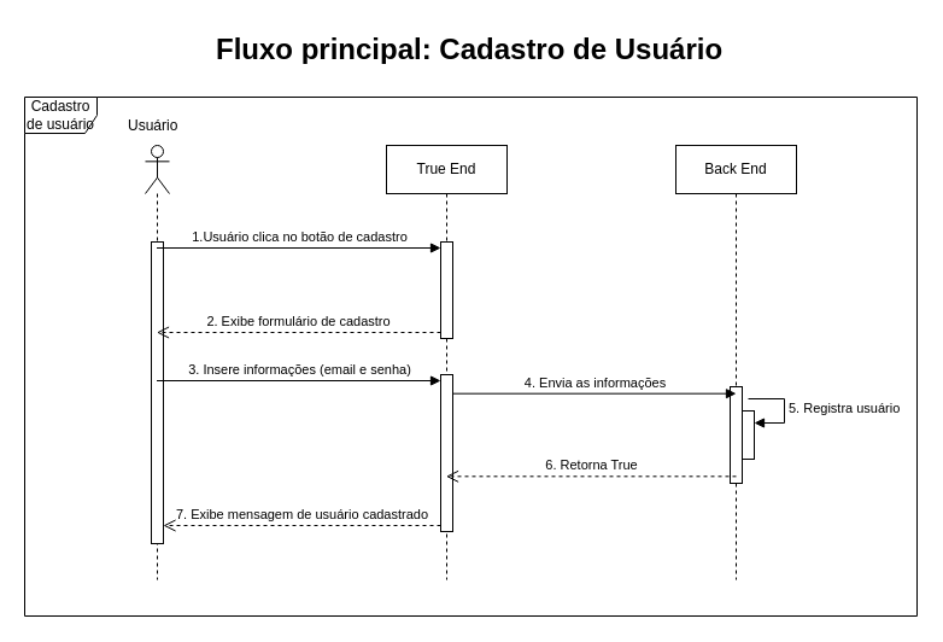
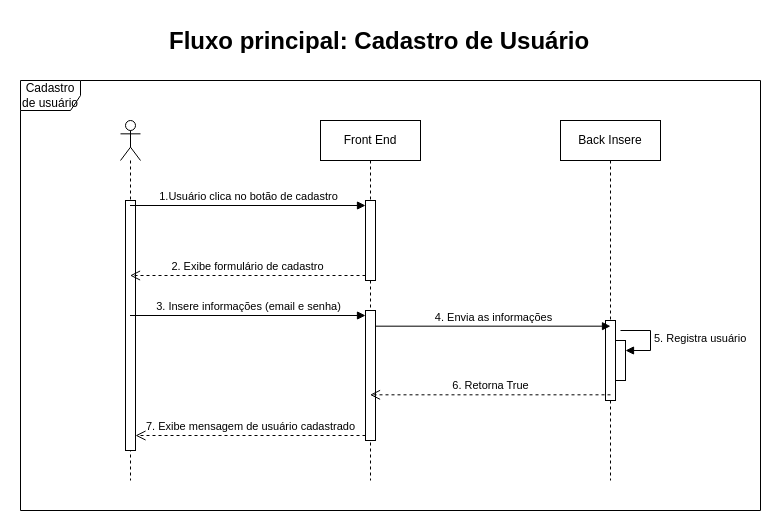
  <mxCell id="0" />
  <mxCell id="1" parent="0" />
  <mxCell id="2" value="Cadastro de usuário" style="shape=umlFrame;whiteSpace=wrap;html=1;pointerEvents=0;" vertex="1" parent="1"><mxGeometry x="20" y="80" width="740" height="430" as="geometry" /></mxCell>
  <mxCell id="3" value="" style="shape=umlLifeline;perimeter=lifelinePerimeter;whiteSpace=wrap;html=1;container=1;dropTarget=0;collapsible=0;recursiveResize=0;outlineConnect=0;portConstraint=eastwest;newEdgeStyle={&quot;curved&quot;:0,&quot;rounded&quot;:0};participant=umlActor;" vertex="1" parent="1"><mxGeometry x="120" y="120" width="20" height="360" as="geometry" /></mxCell>
  <mxCell id="4" value="" style="html=1;points=[[0,0,0,0,5],[0,1,0,0,-5],[1,0,0,0,5],[1,1,0,0,-5]];perimeter=orthogonalPerimeter;outlineConnect=0;targetShapes=umlLifeline;portConstraint=eastwest;newEdgeStyle={&quot;curved&quot;:0,&quot;rounded&quot;:0};" vertex="1" parent="3"><mxGeometry x="5" y="80" width="10" height="250" as="geometry" /></mxCell>
- <mxCell id="5" value="True End" style="shape=umlLifeline;perimeter=lifelinePerimeter;whiteSpace=wrap;html=1;container=1;dropTarget=0;collapsible=0;recursiveResize=0;outlineConnect=0;portConstraint=eastwest;newEdgeStyle={&quot;curved&quot;:0,&quot;rounded&quot;:0};" vertex="1" parent="1"><mxGeometry x="320" y="120" width="100" height="360" as="geometry" /></mxCell>
+ <mxCell id="5" value="Front End" style="shape=umlLifeline;perimeter=lifelinePerimeter;whiteSpace=wrap;html=1;container=1;dropTarget=0;collapsible=0;recursiveResize=0;outlineConnect=0;portConstraint=eastwest;newEdgeStyle={&quot;curved&quot;:0,&quot;rounded&quot;:0};" vertex="1" parent="1"><mxGeometry x="320" y="120" width="100" height="360" as="geometry" /></mxCell>
  <mxCell id="6" value="" style="html=1;points=[[0,0,0,0,5],[0,1,0,0,-5],[1,0,0,0,5],[1,1,0,0,-5]];perimeter=orthogonalPerimeter;outlineConnect=0;targetShapes=umlLifeline;portConstraint=eastwest;newEdgeStyle={&quot;curved&quot;:0,&quot;rounded&quot;:0};" vertex="1" parent="5"><mxGeometry x="45" y="80" width="10" height="80" as="geometry" /></mxCell>
  <mxCell id="7" value="" style="html=1;points=[[0,0,0,0,5],[0,1,0,0,-5],[1,0,0,0,5],[1,1,0,0,-5]];perimeter=orthogonalPerimeter;outlineConnect=0;targetShapes=umlLifeline;portConstraint=eastwest;newEdgeStyle={&quot;curved&quot;:0,&quot;rounded&quot;:0};" vertex="1" parent="5"><mxGeometry x="45" y="190" width="10" height="130" as="geometry" /></mxCell>
- <mxCell id="8" value="Back End" style="shape=umlLifeline;perimeter=lifelinePerimeter;whiteSpace=wrap;html=1;container=1;dropTarget=0;collapsible=0;recursiveResize=0;outlineConnect=0;portConstraint=eastwest;newEdgeStyle={&quot;curved&quot;:0,&quot;rounded&quot;:0};" vertex="1" parent="1"><mxGeometry x="560" y="120" width="100" height="360" as="geometry" /></mxCell>
+ <mxCell id="8" value="Back Insere" style="shape=umlLifeline;perimeter=lifelinePerimeter;whiteSpace=wrap;html=1;container=1;dropTarget=0;collapsible=0;recursiveResize=0;outlineConnect=0;portConstraint=eastwest;newEdgeStyle={&quot;curved&quot;:0,&quot;rounded&quot;:0};" vertex="1" parent="1"><mxGeometry x="560" y="120" width="100" height="360" as="geometry" /></mxCell>
  <mxCell id="9" style="edgeStyle=orthogonalEdgeStyle;rounded=0;orthogonalLoop=1;jettySize=auto;html=1;curved=0;exitX=0;exitY=0;exitDx=0;exitDy=5;exitPerimeter=0;" edge="1" parent="8" source="10"><mxGeometry relative="1" as="geometry"><mxPoint x="45.333" y="204.667" as="targetPoint" /></mxGeometry></mxCell>
  <mxCell id="10" value="" style="html=1;points=[[0,0,0,0,5],[0,1,0,0,-5],[1,0,0,0,5],[1,1,0,0,-5]];perimeter=orthogonalPerimeter;outlineConnect=0;targetShapes=umlLifeline;portConstraint=eastwest;newEdgeStyle={&quot;curved&quot;:0,&quot;rounded&quot;:0};" vertex="1" parent="8"><mxGeometry x="45" y="200" width="10" height="80" as="geometry" /></mxCell>
  <mxCell id="11" value="" style="html=1;points=[[0,0,0,0,5],[0,1,0,0,-5],[1,0,0,0,5],[1,1,0,0,-5]];perimeter=orthogonalPerimeter;outlineConnect=0;targetShapes=umlLifeline;portConstraint=eastwest;newEdgeStyle={&quot;curved&quot;:0,&quot;rounded&quot;:0};" vertex="1" parent="8"><mxGeometry x="55" y="220" width="10" height="40" as="geometry" /></mxCell>
  <mxCell id="12" value="5. Registra usuário" style="html=1;align=left;spacingLeft=2;endArrow=block;rounded=0;edgeStyle=orthogonalEdgeStyle;curved=0;rounded=0;" edge="1" target="11" parent="8"><mxGeometry relative="1" as="geometry"><mxPoint x="60" y="210" as="sourcePoint" /><Array as="points"><mxPoint x="90" y="230" /></Array></mxGeometry></mxCell>
  <mxCell id="13" value="1.Usuário clica no botão de cadastro" style="html=1;verticalAlign=bottom;endArrow=block;curved=0;rounded=0;entryX=0;entryY=0;entryDx=0;entryDy=5;entryPerimeter=0;" edge="1" target="6" parent="1" source="3"><mxGeometry relative="1" as="geometry"><mxPoint x="135" y="205" as="sourcePoint" /><mxPoint x="360" y="205" as="targetPoint" /></mxGeometry></mxCell>
  <mxCell id="14" value="2. Exibe formulário de cadastro" style="html=1;verticalAlign=bottom;endArrow=open;dashed=1;endSize=8;curved=0;rounded=0;exitX=0;exitY=1;exitDx=0;exitDy=-5;exitPerimeter=0;" edge="1" source="6" parent="1" target="3"><mxGeometry relative="1" as="geometry"><mxPoint x="120" y="275" as="targetPoint" /><mxPoint x="360" y="275" as="sourcePoint" /></mxGeometry></mxCell>
  <mxCell id="15" value="3. Insere informações (email e senha)" style="html=1;verticalAlign=bottom;endArrow=block;curved=0;rounded=0;entryX=0;entryY=0;entryDx=0;entryDy=5;entryPerimeter=0;" edge="1" target="7" parent="1" source="3"><mxGeometry relative="1" as="geometry"><mxPoint x="140" y="315" as="sourcePoint" /></mxGeometry></mxCell>
  <mxCell id="16" value="7. Exibe mensagem de usuário cadastrado" style="html=1;verticalAlign=bottom;endArrow=open;dashed=1;endSize=8;curved=0;rounded=0;exitX=0;exitY=1;exitDx=0;exitDy=-5;exitPerimeter=0;" edge="1" source="7" parent="1" target="4"><mxGeometry relative="1" as="geometry"><mxPoint x="445" y="385" as="targetPoint" /><mxPoint x="360" y="385" as="sourcePoint" /></mxGeometry></mxCell>
  <mxCell id="17" value="4. Envia as informações" style="html=1;verticalAlign=bottom;endArrow=block;curved=0;rounded=0;entryX=0.5;entryY=0.071;entryDx=0;entryDy=0;entryPerimeter=0;" edge="1" target="10" parent="1" source="7"><mxGeometry relative="1" as="geometry"><mxPoint x="690" y="355" as="sourcePoint" /><mxPoint x="600" y="325" as="targetPoint" /></mxGeometry></mxCell>
  <mxCell id="18" value="6. Retorna True" style="html=1;verticalAlign=bottom;endArrow=open;dashed=1;endSize=8;curved=0;rounded=0;exitX=0.5;exitY=0.929;exitDx=0;exitDy=0;exitPerimeter=0;" edge="1" source="10" parent="1" target="5"><mxGeometry relative="1" as="geometry"><mxPoint x="690" y="425" as="targetPoint" /><mxPoint x="600" y="385" as="sourcePoint" /></mxGeometry></mxCell>
- <mxCell id="19" value="Usuário" style="text;strokeColor=none;fillColor=none;spacingLeft=4;spacingRight=4;overflow=hidden;rotatable=0;points=[[0,0.5],[1,0.5]];portConstraint=eastwest;fontSize=12;whiteSpace=wrap;html=1;" vertex="1" parent="1"><mxGeometry x="100" y="90" width="70" height="30" as="geometry" /></mxCell>
- <mxCell id="20" value="Fluxo principal: Cadastro de Usuário" style="text;strokeColor=none;fillColor=none;spacingLeft=4;spacingRight=4;overflow=hidden;rotatable=0;points=[[0,0.5],[1,0.5]];portConstraint=eastwest;fontSize=24;whiteSpace=wrap;html=1;fontStyle=1" vertex="1" parent="1"><mxGeometry x="172.5" y="20" width="467.5" height="30" as="geometry" /></mxCell>
+ <mxCell id="20" value="Fluxo principal: Cadastro de Usuário" style="text;strokeColor=none;fillColor=none;spacingLeft=4;spacingRight=4;overflow=hidden;rotatable=0;points=[[0,0.5],[1,0.5]];portConstraint=eastwest;fontSize=24;whiteSpace=wrap;html=1;fontStyle=1" vertex="1" parent="1"><mxGeometry x="162.5" y="20" width="467.5" height="30" as="geometry" /></mxCell>
